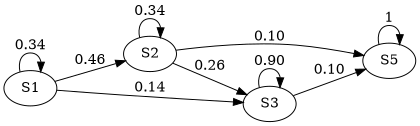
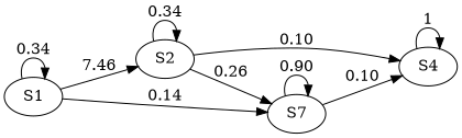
  digraph {
    rankdir=LR
    S1
    S2
-   S3
-   S4 [label=S5]
+   S3 [label=S7]
+   S4
    S1 -> S1 [label=0.34]
-   S1 -> S2 [label=0.46]
+   S1 -> S2 [label=7.46]
    S1 -> S3 [label=0.14]
    S2 -> S2 [label=0.34]
    S2 -> S3 [label=0.26]
    S2 -> S4 [label=0.10]
    S3 -> S3 [label=0.90]
    S3 -> S4 [label=0.10]
    S4 -> S4 [label=1]
  }
